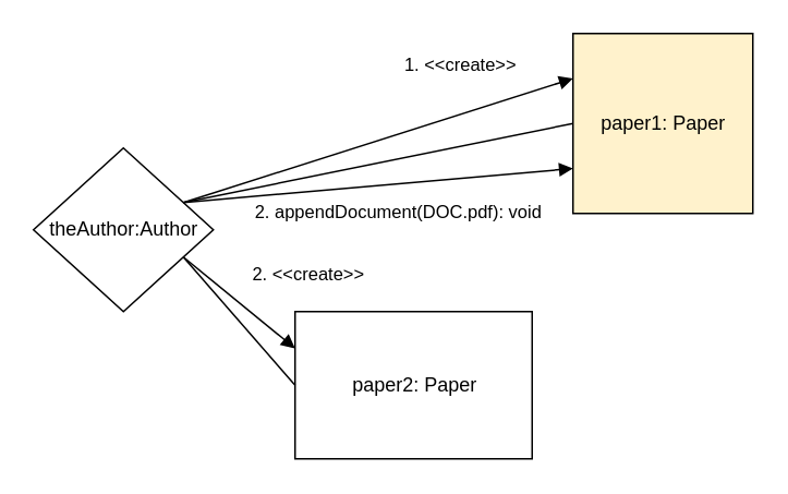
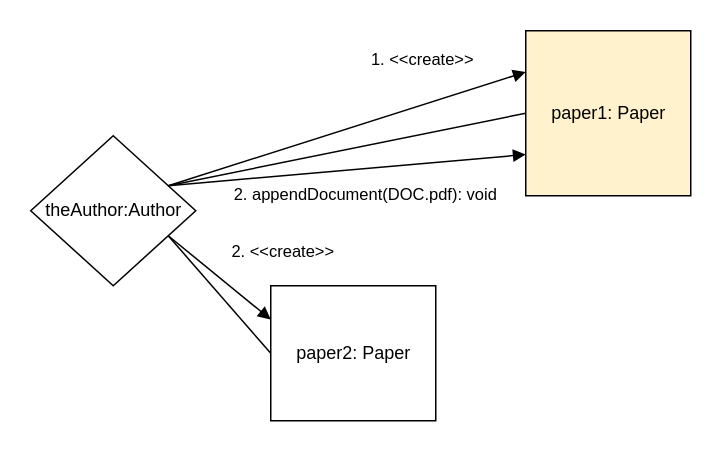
  <mxCell id="0" />
  <mxCell id="1" parent="0" />
  <mxCell id="2" value="theAuthor:Author" style="rhombus;html=1;" parent="1" vertex="1"><mxGeometry x="20" y="90" width="110" height="100" as="geometry" /></mxCell>
  <mxCell id="3" value="paper1: Paper" style="html=1;fillColor=#fff2cc;" parent="1" vertex="1"><mxGeometry x="350" y="20" width="110" height="110" as="geometry" /></mxCell>
  <mxCell id="4" value="1. &amp;lt;&amp;lt;create&amp;gt;&amp;gt;" style="html=1;verticalAlign=bottom;endArrow=block;entryX=0;entryY=0.25;entryDx=0;entryDy=0;exitX=1;exitY=0.25;exitDx=0;exitDy=0;" parent="1" source="2" target="3" edge="1"><mxGeometry x="0.472" y="21" width="80" relative="1" as="geometry"><mxPoint x="150" y="110" as="sourcePoint" /><mxPoint x="230" y="110" as="targetPoint" /><mxPoint as="offset" /></mxGeometry></mxCell>
- <mxCell id="5" value="paper2: Paper" style="html=1;" parent="1" vertex="1"><mxGeometry x="180" y="190" width="145" height="90" as="geometry" /></mxCell>
+ <mxCell id="5" value="paper2: Paper" style="html=1;" parent="1" vertex="1"><mxGeometry x="180" y="190" width="110" height="90" as="geometry" /></mxCell>
  <mxCell id="6" value="2. &amp;lt;&amp;lt;create&amp;gt;&amp;gt;" style="html=1;verticalAlign=bottom;endArrow=block;entryX=0;entryY=0.25;entryDx=0;entryDy=0;exitX=1;exitY=0.75;exitDx=0;exitDy=0;" parent="1" source="2" target="5" edge="1"><mxGeometry x="0.6" y="34" width="80" relative="1" as="geometry"><mxPoint x="130" y="205" as="sourcePoint" /><mxPoint x="230" y="210" as="targetPoint" /><mxPoint y="1" as="offset" /></mxGeometry></mxCell>
  <mxCell id="7" value="" style="endArrow=none;html=1;entryX=0;entryY=0.5;entryDx=0;entryDy=0;exitX=1;exitY=0.25;exitDx=0;exitDy=0;" parent="1" source="2" target="3" edge="1"><mxGeometry width="50" height="50" relative="1" as="geometry"><mxPoint x="120" y="270" as="sourcePoint" /><mxPoint x="170" y="220" as="targetPoint" /></mxGeometry></mxCell>
  <mxCell id="8" value="2. appendDocument(DOC.pdf): void" style="html=1;verticalAlign=bottom;endArrow=block;entryX=0;entryY=0.75;entryDx=0;entryDy=0;exitX=1;exitY=0.25;exitDx=0;exitDy=0;" parent="1" source="2" target="3" edge="1"><mxGeometry x="0.088" y="-26" width="80" relative="1" as="geometry"><mxPoint x="130" y="110" as="sourcePoint" /><mxPoint x="140" y="230" as="targetPoint" /><mxPoint as="offset" /></mxGeometry></mxCell>
  <mxCell id="9" value="" style="endArrow=none;html=1;entryX=0;entryY=0.5;entryDx=0;entryDy=0;exitX=1;exitY=0.75;exitDx=0;exitDy=0;" parent="1" source="2" target="5" edge="1"><mxGeometry width="50" height="50" relative="1" as="geometry"><mxPoint x="-60" y="310" as="sourcePoint" /><mxPoint x="160" y="280" as="targetPoint" /></mxGeometry></mxCell>
